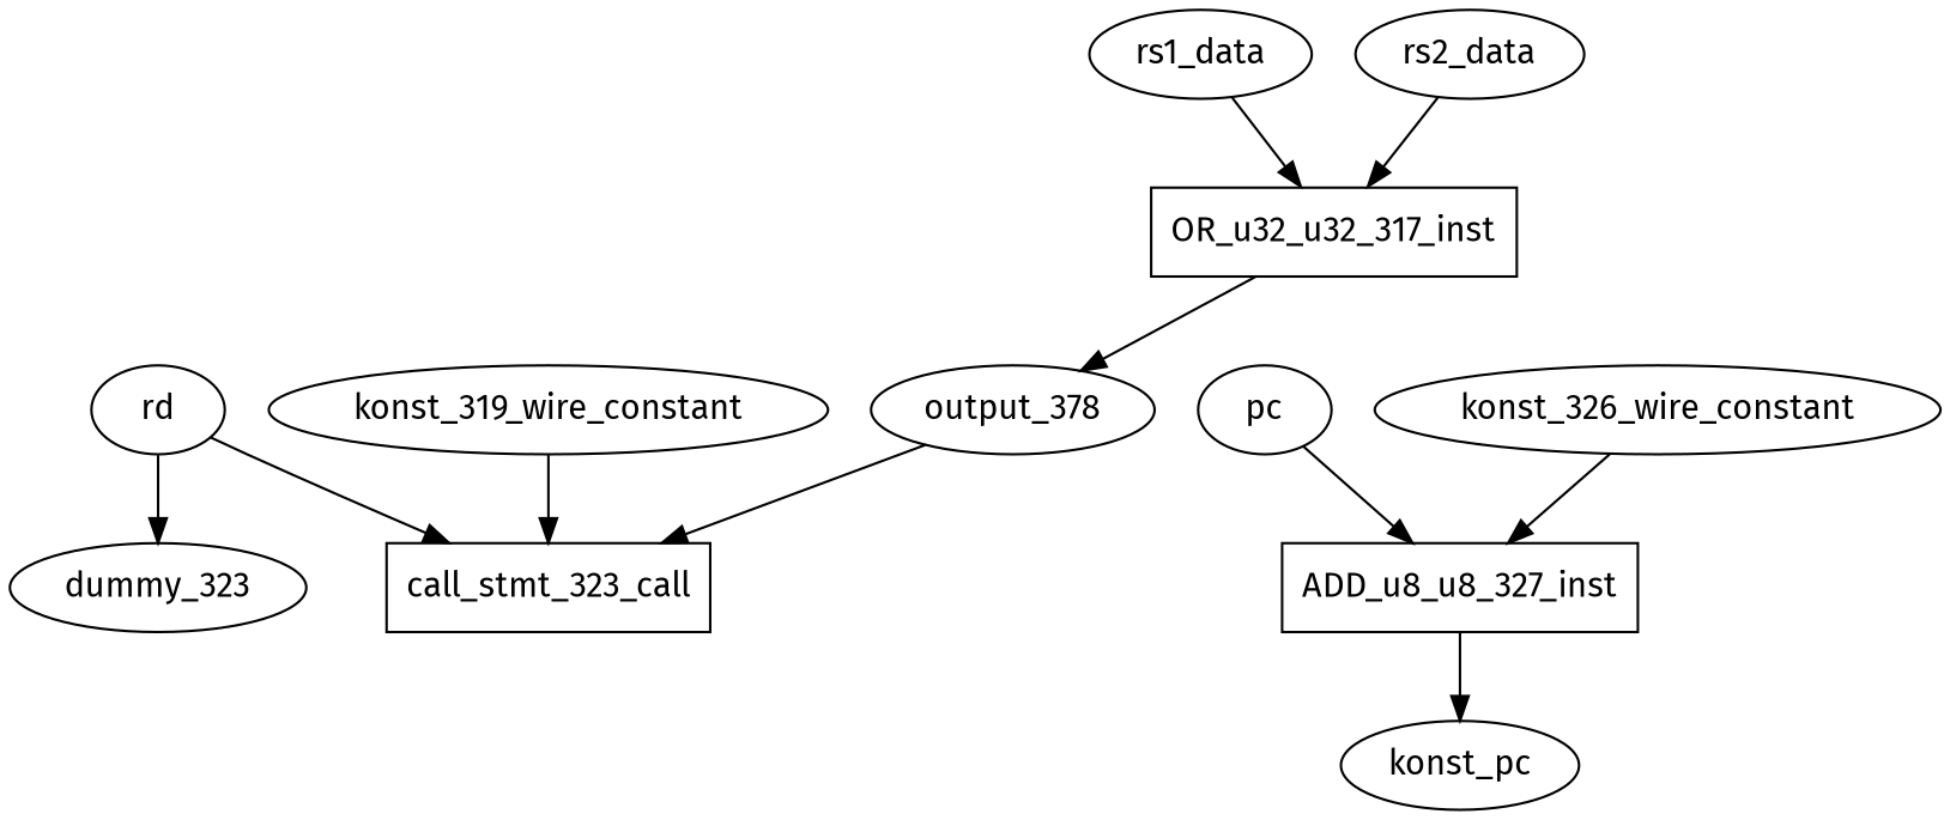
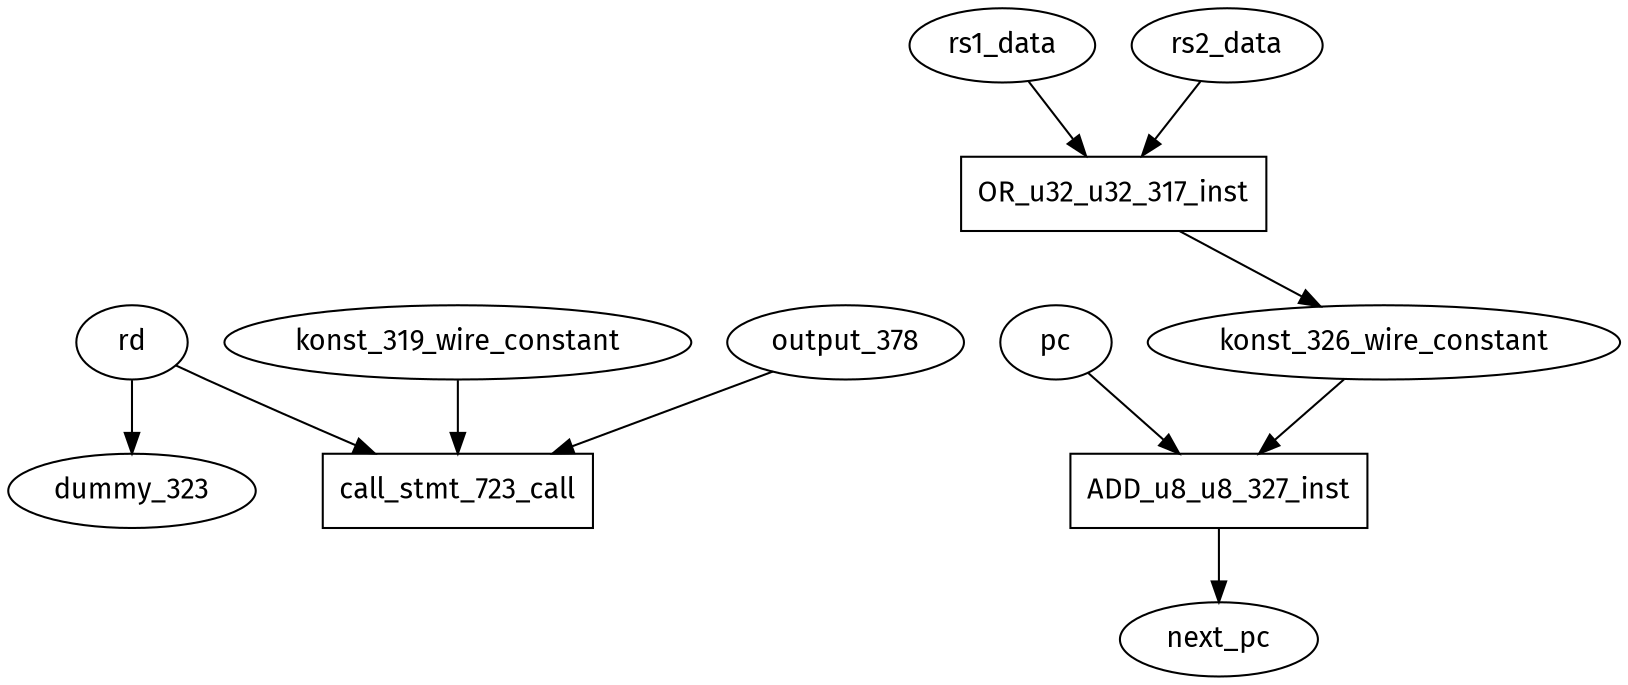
  digraph {
    fontname="Fira Sans"
    node [fontname="Fira Sans"]
    edge [fontname="Fira Sans"]
    dummy_323 [shape=ellipse]
    konst_319_wire_constant [shape=ellipse]
-   call_stmt_323_call [shape=rectangle]
+   call_stmt_323_call [shape=rectangle label=call_stmt_723_call]
    konst_326_wire_constant [shape=ellipse]
    ADD_u8_u8_327_inst [shape=rectangle]
-   next_pc [label=konst_pc]
+   next_pc
    n7 [label=output_378 shape=ellipse]
    pc
    OR_u32_u32_317_inst [shape=rectangle]
    rs1_data
    rs2_data
    rd
    konst_319_wire_constant -> call_stmt_323_call
    konst_326_wire_constant -> ADD_u8_u8_327_inst
    ADD_u8_u8_327_inst -> next_pc
    n7 -> call_stmt_323_call
    pc -> ADD_u8_u8_327_inst
-   OR_u32_u32_317_inst -> n7
+   OR_u32_u32_317_inst -> konst_326_wire_constant
    rs1_data -> OR_u32_u32_317_inst
    rs2_data -> OR_u32_u32_317_inst
    rd -> dummy_323
    rd -> call_stmt_323_call
  }
